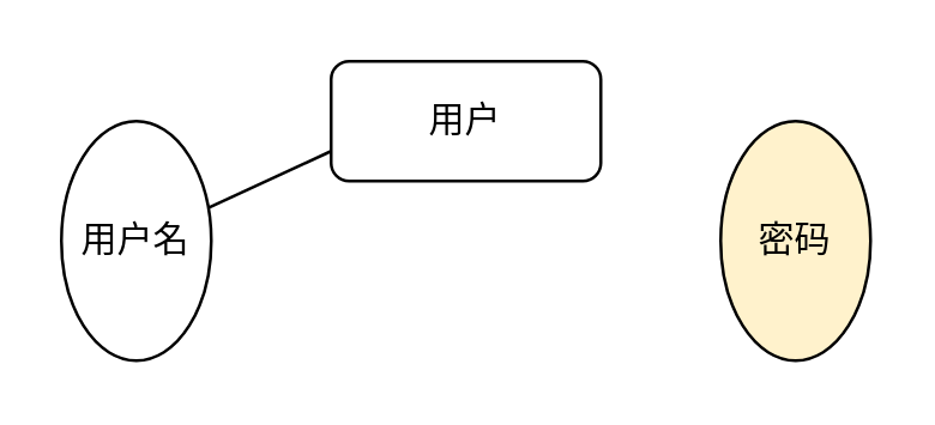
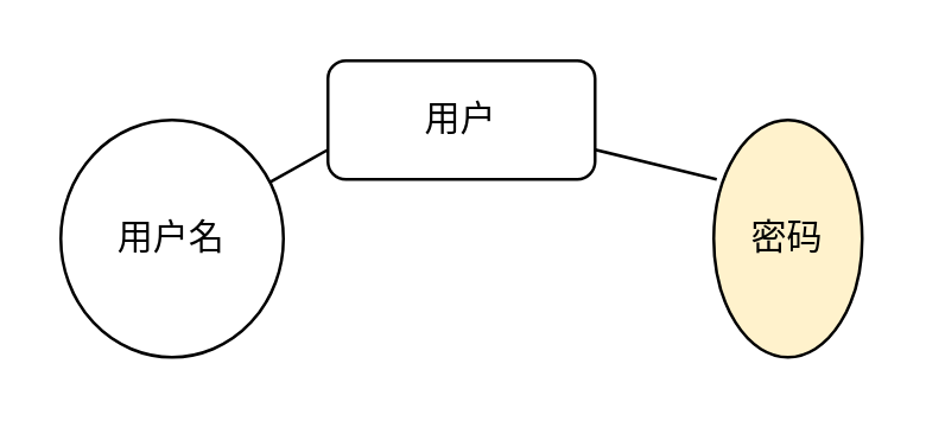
  <mxCell id="0" />
  <mxCell id="1" parent="0" />
  <mxCell id="2" style="rounded=0;orthogonalLoop=1;jettySize=auto;html=1;exitX=0;exitY=0.75;exitDx=0;exitDy=0;endArrow=none;endFill=0;" parent="1" source="4" target="5" edge="1"><mxGeometry relative="1" as="geometry" /></mxCell>
+ <mxCell id="3" style="edgeStyle=none;rounded=0;orthogonalLoop=1;jettySize=auto;html=1;exitX=1;exitY=0.75;exitDx=0;exitDy=0;entryX=0.02;entryY=0.25;entryDx=0;entryDy=0;entryPerimeter=0;endArrow=none;endFill=0;" parent="1" source="4" target="6" edge="1"><mxGeometry relative="1" as="geometry" /></mxCell>
  <mxCell id="4" value="用户" style="rounded=1;whiteSpace=wrap;html=1;" parent="1" vertex="1"><mxGeometry x="110" y="20" width="90" height="40" as="geometry" /></mxCell>
- <mxCell id="5" value="用户名" style="ellipse;whiteSpace=wrap;html=1;" parent="1" vertex="1"><mxGeometry x="20" y="40" width="50" height="80" as="geometry" /></mxCell>
+ <mxCell id="5" value="用户名" style="ellipse;whiteSpace=wrap;html=1;" parent="1" vertex="1"><mxGeometry x="20" y="40" width="75" height="80" as="geometry" /></mxCell>
  <mxCell id="6" value="密码" style="ellipse;whiteSpace=wrap;html=1;fillColor=#fff2cc;" parent="1" vertex="1"><mxGeometry x="240" y="40" width="50" height="80" as="geometry" /></mxCell>
